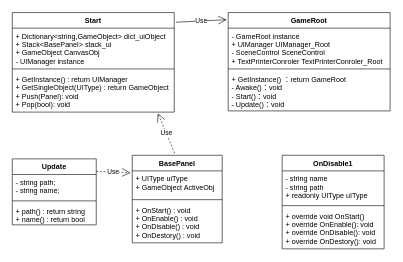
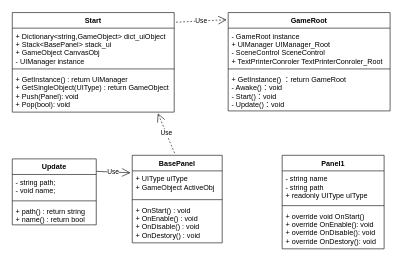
  <mxCell id="0" />
  <mxCell id="1" parent="0" />
  <mxCell id="2" value="Start" style="swimlane;fontStyle=1;align=center;verticalAlign=top;childLayout=stackLayout;horizontal=1;startSize=26;horizontalStack=0;resizeParent=1;resizeParentMax=0;resizeLast=0;collapsible=1;marginBottom=0;" vertex="1" parent="1"><mxGeometry y="20" width="270" height="166" as="geometry" x="20" /></mxCell>
  <mxCell id="3" value="+ Dictionary&lt;string,GameObject&gt; dict_uiObject&#10;+ Stack&lt;BasePanel&gt; stack_ui&#10;+ GameObject CanvasObj&#10;- UIManager instance" style="text;strokeColor=none;fillColor=none;align=left;verticalAlign=top;spacingLeft=4;spacingRight=4;overflow=hidden;rotatable=0;points=[[0,0.5],[1,0.5]];portConstraint=eastwest;" vertex="1" parent="2"><mxGeometry y="26" width="270" height="64" as="geometry" /></mxCell>
  <mxCell id="4" value="" style="line;strokeWidth=1;fillColor=none;align=left;verticalAlign=middle;spacingTop=-1;spacingLeft=3;spacingRight=3;rotatable=0;labelPosition=right;points=[];portConstraint=eastwest;" vertex="1" parent="2"><mxGeometry y="90" width="270" height="8" as="geometry" /></mxCell>
  <mxCell id="5" value="+ GetInstance() : return UIManager&#10;+ GetSingleObject(UIType) : return GameObject&#10;+ Push(Panel): void&#10;+ Pop(bool): void " style="text;strokeColor=none;fillColor=none;align=left;verticalAlign=top;spacingLeft=4;spacingRight=4;overflow=hidden;rotatable=0;points=[[0,0.5],[1,0.5]];portConstraint=eastwest;fontStyle=0" vertex="1" parent="2"><mxGeometry y="98" width="270" height="68" as="geometry" /></mxCell>
- <mxCell id="6" value="OnDisable1" style="swimlane;fontStyle=1;align=center;verticalAlign=top;childLayout=stackLayout;horizontal=1;startSize=26;horizontalStack=0;resizeParent=1;resizeParentMax=0;resizeLast=0;collapsible=1;marginBottom=0;" vertex="1" parent="1"><mxGeometry x="470" y="258" width="170" height="156" as="geometry" /></mxCell>
+ <mxCell id="6" value="Panel1" style="swimlane;fontStyle=1;align=center;verticalAlign=top;childLayout=stackLayout;horizontal=1;startSize=26;horizontalStack=0;resizeParent=1;resizeParentMax=0;resizeLast=0;collapsible=1;marginBottom=0;" vertex="1" parent="1"><mxGeometry x="470" y="258" width="170" height="156" as="geometry" /></mxCell>
  <mxCell id="7" value="-  string name&#10;-  string path&#10;+ readonly UIType uIType" style="text;strokeColor=none;fillColor=none;align=left;verticalAlign=top;spacingLeft=4;spacingRight=4;overflow=hidden;rotatable=0;points=[[0,0.5],[1,0.5]];portConstraint=eastwest;" vertex="1" parent="6"><mxGeometry y="26" width="170" height="54" as="geometry" /></mxCell>
  <mxCell id="8" value="" style="line;strokeWidth=1;fillColor=none;align=left;verticalAlign=middle;spacingTop=-1;spacingLeft=3;spacingRight=3;rotatable=0;labelPosition=right;points=[];portConstraint=eastwest;" vertex="1" parent="6"><mxGeometry y="80" width="170" height="8" as="geometry" /></mxCell>
  <mxCell id="9" value="+ override void OnStart()&#10;+ override OnEnable(): void&#10;+ override OnDisable(): void&#10;+ override OnDestory(): void &#10;&#10;    .  .  ." style="text;strokeColor=none;fillColor=none;align=left;verticalAlign=top;spacingLeft=4;spacingRight=4;overflow=hidden;rotatable=0;points=[[0,0.5],[1,0.5]];portConstraint=eastwest;fontStyle=0" vertex="1" parent="6"><mxGeometry y="88" width="170" height="68" as="geometry" /></mxCell>
  <mxCell id="10" value="GameRoot" style="swimlane;fontStyle=1;align=center;verticalAlign=top;childLayout=stackLayout;horizontal=1;startSize=26;horizontalStack=0;resizeParent=1;resizeParentMax=0;resizeLast=0;collapsible=1;marginBottom=0;" vertex="1" parent="1"><mxGeometry x="380" y="20" width="270" height="164" as="geometry" /></mxCell>
  <mxCell id="11" value="- GameRoot instance&#10;+ UIManager UIManager_Root&#10;- SceneControl SceneControl&#10;+ TextPrinterConroler TextPrinterConroler_Root" style="text;strokeColor=none;fillColor=none;align=left;verticalAlign=top;spacingLeft=4;spacingRight=4;overflow=hidden;rotatable=0;points=[[0,0.5],[1,0.5]];portConstraint=eastwest;" vertex="1" parent="10"><mxGeometry y="26" width="270" height="64" as="geometry" /></mxCell>
  <mxCell id="12" value="" style="line;strokeWidth=1;fillColor=none;align=left;verticalAlign=middle;spacingTop=-1;spacingLeft=3;spacingRight=3;rotatable=0;labelPosition=right;points=[];portConstraint=eastwest;" vertex="1" parent="10"><mxGeometry y="90" width="270" height="8" as="geometry" /></mxCell>
  <mxCell id="13" value="+ GetInstance() ：return GameRoot&#10;- Awake()：void&#10;- Start()：void&#10;- Update()：void " style="text;strokeColor=none;fillColor=none;align=left;verticalAlign=top;spacingLeft=4;spacingRight=4;overflow=hidden;rotatable=0;points=[[0,0.5],[1,0.5]];portConstraint=eastwest;fontStyle=0" vertex="1" parent="10"><mxGeometry y="98" width="270" height="66" as="geometry" /></mxCell>
  <mxCell id="14" value="Use" style="endArrow=open;endSize=12;dashed=1;html=1;rounded=0;exitX=0.471;exitY=-0.025;exitDx=0;exitDy=0;exitPerimeter=0;entryX=0.899;entryY=1.029;entryDx=0;entryDy=0;entryPerimeter=0;" edge="1" parent="1" source="16" target="5"><mxGeometry width="160" relative="1" as="geometry"><mxPoint x="178.5" y="257.39" as="sourcePoint" /><mxPoint x="300" y="218" as="targetPoint" /></mxGeometry></mxCell>
- <mxCell id="15" value="Use" style="endArrow=open;endSize=12;dashed=0;html=1;rounded=0;exitX=1.011;exitY=0.097;exitDx=0;exitDy=0;entryX=-0.009;entryY=0.073;entryDx=0;entryDy=0;entryPerimeter=0;exitPerimeter=0;" edge="1" parent="1" source="2" target="10"><mxGeometry width="160" relative="1" as="geometry"><mxPoint x="188.5" y="267.62" as="sourcePoint" /><mxPoint x="189.25" y="169.202" as="targetPoint" /></mxGeometry></mxCell>
+ <mxCell id="15" value="Use" style="endArrow=open;endSize=12;dashed=1;html=1;rounded=0;exitX=1.011;exitY=0.097;exitDx=0;exitDy=0;entryX=-0.009;entryY=0.073;entryDx=0;entryDy=0;entryPerimeter=0;exitPerimeter=0;" edge="1" parent="1" source="2" target="10"><mxGeometry width="160" relative="1" as="geometry"><mxPoint x="188.5" y="267.62" as="sourcePoint" /><mxPoint x="189.25" y="169.202" as="targetPoint" /></mxGeometry></mxCell>
  <mxCell id="16" value="BasePanel" style="swimlane;fontStyle=1;align=center;verticalAlign=top;childLayout=stackLayout;horizontal=1;startSize=26;horizontalStack=0;resizeParent=1;resizeParentMax=0;resizeLast=0;collapsible=1;marginBottom=0;" vertex="1" parent="1"><mxGeometry x="220" y="258" width="150" height="146" as="geometry" /></mxCell>
  <mxCell id="17" value="+ UIType uiType&#10;+ GameObject ActiveObj" style="text;strokeColor=none;fillColor=none;align=left;verticalAlign=top;spacingLeft=4;spacingRight=4;overflow=hidden;rotatable=0;points=[[0,0.5],[1,0.5]];portConstraint=eastwest;" vertex="1" parent="16"><mxGeometry y="26" width="150" height="44" as="geometry" /></mxCell>
  <mxCell id="18" value="" style="line;strokeWidth=1;fillColor=none;align=left;verticalAlign=middle;spacingTop=-1;spacingLeft=3;spacingRight=3;rotatable=0;labelPosition=right;points=[];portConstraint=eastwest;" vertex="1" parent="16"><mxGeometry y="70" width="150" height="8" as="geometry" /></mxCell>
  <mxCell id="19" value="+ OnStart() : void&#10;+ OnEnable() : void&#10;+ OnDisable() : void&#10;+ OnDestory() : void " style="text;strokeColor=none;fillColor=none;align=left;verticalAlign=top;spacingLeft=4;spacingRight=4;overflow=hidden;rotatable=0;points=[[0,0.5],[1,0.5]];portConstraint=eastwest;fontStyle=0" vertex="1" parent="16"><mxGeometry y="78" width="150" height="68" as="geometry" /></mxCell>
  <mxCell id="20" value="Update" style="swimlane;fontStyle=1;align=center;verticalAlign=top;childLayout=stackLayout;horizontal=1;startSize=26;horizontalStack=0;resizeParent=1;resizeParentMax=0;resizeLast=0;collapsible=1;marginBottom=0;" vertex="1" parent="1"><mxGeometry y="264" width="140" height="110" as="geometry" x="20" /></mxCell>
- <mxCell id="21" value="- string path;&#10;- string name;" style="text;strokeColor=none;fillColor=none;align=left;verticalAlign=top;spacingLeft=4;spacingRight=4;overflow=hidden;rotatable=0;points=[[0,0.5],[1,0.5]];portConstraint=eastwest;" vertex="1" parent="20"><mxGeometry y="26" width="140" height="40" as="geometry" /></mxCell>
+ <mxCell id="21" value="- string path;&#10;- void name;" style="text;strokeColor=none;fillColor=none;align=left;verticalAlign=top;spacingLeft=4;spacingRight=4;overflow=hidden;rotatable=0;points=[[0,0.5],[1,0.5]];portConstraint=eastwest;" vertex="1" parent="20"><mxGeometry y="26" width="140" height="40" as="geometry" /></mxCell>
  <mxCell id="22" value="" style="line;strokeWidth=1;fillColor=none;align=left;verticalAlign=middle;spacingTop=-1;spacingLeft=3;spacingRight=3;rotatable=0;labelPosition=right;points=[];portConstraint=eastwest;" vertex="1" parent="20"><mxGeometry y="66" width="140" height="8" as="geometry" /></mxCell>
  <mxCell id="23" value="+ path() : return string&#10;+ name() : return bool " style="text;strokeColor=none;fillColor=none;align=left;verticalAlign=top;spacingLeft=4;spacingRight=4;overflow=hidden;rotatable=0;points=[[0,0.5],[1,0.5]];portConstraint=eastwest;fontStyle=0" vertex="1" parent="20"><mxGeometry y="74" width="140" height="36" as="geometry" /></mxCell>
- <mxCell id="24" value="Use" style="endArrow=open;endSize=12;dashed=1;html=1;rounded=0;entryX=-0.019;entryY=0.073;entryDx=0;entryDy=0;entryPerimeter=0;exitX=1.003;exitY=0.189;exitDx=0;exitDy=0;exitPerimeter=0;" edge="1" parent="1" source="20" target="17"><mxGeometry width="160" relative="1" as="geometry"><mxPoint x="170" y="287" as="sourcePoint" /><mxPoint x="450" y="258" as="targetPoint" /></mxGeometry></mxCell>
+ <mxCell id="24" value="Use" style="endArrow=open;endSize=12;dashed=0;html=1;rounded=0;entryX=-0.019;entryY=0.073;entryDx=0;entryDy=0;entryPerimeter=0;exitX=1.003;exitY=0.189;exitDx=0;exitDy=0;exitPerimeter=0;" edge="1" parent="1" source="20" target="17"><mxGeometry width="160" relative="1" as="geometry"><mxPoint x="170" y="287" as="sourcePoint" /><mxPoint x="450" y="258" as="targetPoint" /></mxGeometry></mxCell>
